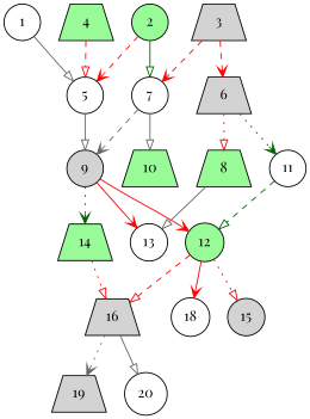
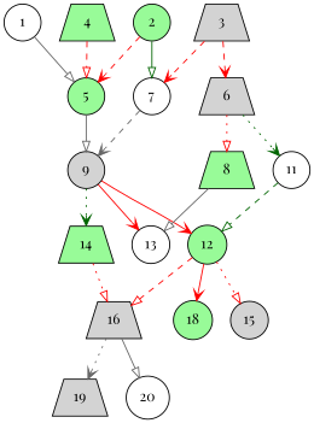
  digraph {
    fontname="Playfair Display"
    node [alpha=0.15 fillcolor=white fontname="Playfair Display" shape=circle style=filled]
    edge [arrowhead=onormal color=red fontname="Playfair Display" style=solid]
    1 [alpha=0.19 expect_size=5472256]
-   5 [alpha=0.11 expect_size=20146176]
+   5 [alpha=0.11 expect_size=20146176 fillcolor=palegreen]
    9 [alpha=0.14 expect_size=41607168 fillcolor=lightgrey]
    13 [alpha=0.07 expect_size=5317632]
    12 [alpha=0.17 expect_size=31040512 fillcolor=palegreen]
    14 [alpha=0.10 expect_size=41160704 fillcolor=palegreen shape=trapezium]
    2 [alpha=0.09 expect_size=24795136 fillcolor=palegreen]
    7 [alpha=0.16 expect_size=8174592]
-   10 [alpha=0.10 expect_size=26226688 fillcolor=palegreen shape=trapezium]
    11 [alpha=0.16 expect_size=32926720]
    3 [expect_size=29393920 fillcolor=lightgrey shape=trapezium]
    6 [alpha=0.12 expect_size=31919104 fillcolor=lightgrey shape=trapezium]
    8 [alpha=0.11 expect_size=42661888 fillcolor=palegreen shape=trapezium]
    4 [expect_size=44292096 fillcolor=palegreen shape=trapezium]
    15 [alpha=0.00 expect_size=29745152 fillcolor=lightgrey]
    16 [alpha=0.08 expect_size=8207360 fillcolor=lightgrey shape=trapezium]
-   18 [alpha=0.20 expect_size=26554368]
+   18 [alpha=0.20 expect_size=26554368 fillcolor=palegreen]
    19 [alpha=0.05 expect_size=5604352 fillcolor=lightgrey shape=trapezium]
    20 [expect_size=38195200]
    1 -> 5 [color=gray40]
    5 -> 9 [color=gray40]
    9 -> 13 [arrowhead=vee]
    9 -> 12 [arrowhead=vee]
    9 -> 14 [arrowhead=vee color=darkgreen style=dotted]
    12 -> 15 [style=dotted]
    12 -> 16 [style=dashed]
    12 -> 18 [arrowhead=vee]
    14 -> 16 [style=dotted]
    2 -> 5 [arrowhead=vee style=dashed]
    2 -> 7 [color=darkgreen]
    7 -> 9 [arrowhead=vee color=gray40 style=dashed]
-   7 -> 10 [color=gray40]
    11 -> 12 [color=darkgreen style=dashed]
    3 -> 7 [arrowhead=vee style=dashed]
    3 -> 6 [arrowhead=vee style=dashed]
    6 -> 11 [arrowhead=vee color=darkgreen style=dotted]
    6 -> 8 [style=dotted]
    8 -> 13 [color=gray40]
    4 -> 5 [style=dashed]
    16 -> 19 [arrowhead=vee color=gray40 style=dotted]
    16 -> 20 [color=gray40]
  }
